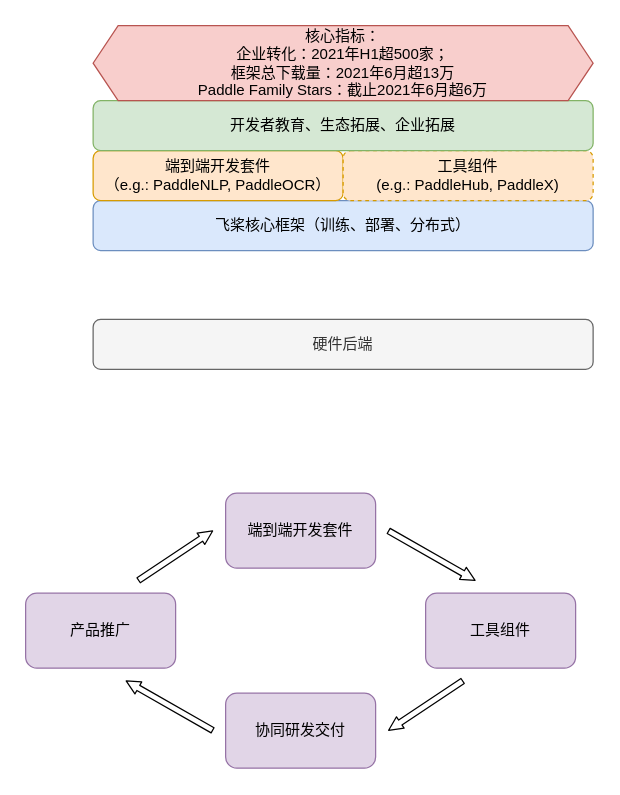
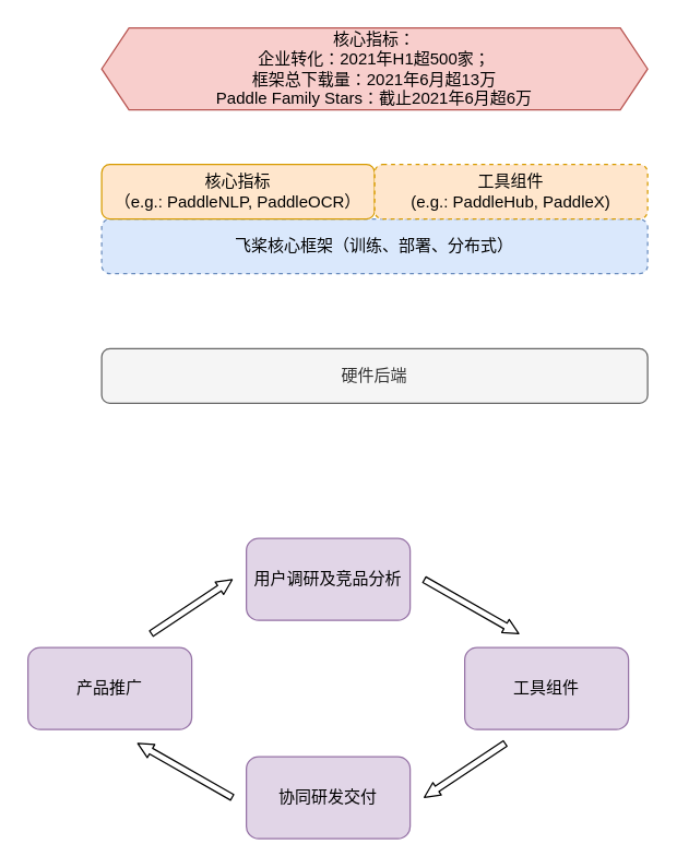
  <mxCell id="0" />
  <mxCell id="1" parent="0" />
  <mxCell id="2" value="硬件后端" style="rounded=1;whiteSpace=wrap;html=1;fillColor=#f5f5f5;strokeColor=#666666;fontColor=#333333;" parent="1" vertex="1"><mxGeometry x="74" y="255" width="400" height="40" as="geometry" /></mxCell>
- <mxCell id="3" value="飞桨核心框架（训练、部署、分布式）" style="rounded=1;whiteSpace=wrap;html=1;fillColor=#dae8fc;strokeColor=#6c8ebf;" parent="1" vertex="1"><mxGeometry x="74" y="160" width="400" height="40" as="geometry" /></mxCell>
- <mxCell id="4" value="端到端开发套件&lt;br&gt;（e.g.: PaddleNLP, PaddleOCR）" style="rounded=1;whiteSpace=wrap;html=1;fillColor=#ffe6cc;strokeColor=#d79b00;" parent="1" vertex="1"><mxGeometry x="74" y="120" width="200" height="40" as="geometry" /></mxCell>
+ <mxCell id="3" value="飞桨核心框架（训练、部署、分布式）" style="rounded=1;whiteSpace=wrap;html=1;fillColor=#dae8fc;strokeColor=#6c8ebf;dashed=1;" parent="1" vertex="1"><mxGeometry x="74" y="160" width="400" height="40" as="geometry" /></mxCell>
+ <mxCell id="4" value="核心指标&lt;br&gt;（e.g.: PaddleNLP, PaddleOCR）" style="rounded=1;whiteSpace=wrap;html=1;fillColor=#ffe6cc;strokeColor=#d79b00;" parent="1" vertex="1"><mxGeometry x="74" y="120" width="200" height="40" as="geometry" /></mxCell>
  <mxCell id="5" value="工具组件&lt;br&gt;(e.g.: PaddleHub, PaddleX)" style="rounded=1;whiteSpace=wrap;html=1;fillColor=#ffe6cc;strokeColor=#d79b00;dashed=1;" parent="1" vertex="1"><mxGeometry x="274" y="120" width="200" height="40" as="geometry" /></mxCell>
- <mxCell id="6" value="开发者教育、生态拓展、企业拓展" style="rounded=1;whiteSpace=wrap;html=1;fillColor=#d5e8d4;strokeColor=#82b366;" parent="1" vertex="1"><mxGeometry x="74" y="80" width="400" height="40" as="geometry" /></mxCell>
  <mxCell id="7" value="核心指标：&lt;br&gt;企业转化：2021年H1超500家；&lt;br&gt;框架总下载量：2021年6月超13万&lt;br&gt;Paddle Family Stars：截止2021年6月超6万" style="shape=hexagon;perimeter=hexagonPerimeter2;whiteSpace=wrap;html=1;fixedSize=1;fillColor=#f8cecc;strokeColor=#b85450;" vertex="1" parent="1"><mxGeometry x="74" y="20" width="400" height="60" as="geometry" /></mxCell>
- <mxCell id="8" value="端到端开发套件" style="rounded=1;whiteSpace=wrap;html=1;fillColor=#e1d5e7;strokeColor=#9673a6;" vertex="1" parent="1"><mxGeometry x="180" y="394" width="120" height="60" as="geometry" /></mxCell>
+ <mxCell id="8" value="用户调研及竞品分析" style="rounded=1;whiteSpace=wrap;html=1;fillColor=#e1d5e7;strokeColor=#9673a6;" vertex="1" parent="1"><mxGeometry x="180" y="394" width="120" height="60" as="geometry" /></mxCell>
  <mxCell id="9" value="工具组件" style="rounded=1;whiteSpace=wrap;html=1;fillColor=#e1d5e7;strokeColor=#9673a6;" vertex="1" parent="1"><mxGeometry x="340" y="474" width="120" height="60" as="geometry" /></mxCell>
  <mxCell id="10" value="协同研发交付" style="rounded=1;whiteSpace=wrap;html=1;fillColor=#e1d5e7;strokeColor=#9673a6;" vertex="1" parent="1"><mxGeometry x="180" y="554" width="120" height="60" as="geometry" /></mxCell>
  <mxCell id="11" value="产品推广" style="rounded=1;whiteSpace=wrap;html=1;fillColor=#e1d5e7;strokeColor=#9673a6;" vertex="1" parent="1"><mxGeometry x="20" y="474" width="120" height="60" as="geometry" /></mxCell>
  <mxCell id="12" value="" style="shape=flexArrow;endArrow=classic;html=1;width=4.698;endSize=3.401;endWidth=5.275;" edge="1" parent="1"><mxGeometry width="50" height="50" relative="1" as="geometry"><mxPoint x="310" y="424" as="sourcePoint" /><mxPoint x="380" y="464" as="targetPoint" /></mxGeometry></mxCell>
  <mxCell id="13" value="" style="shape=flexArrow;endArrow=classic;html=1;width=4.698;endSize=3.401;endWidth=5.275;" edge="1" parent="1"><mxGeometry width="50" height="50" relative="1" as="geometry"><mxPoint x="370" y="544" as="sourcePoint" /><mxPoint x="310" y="584" as="targetPoint" /></mxGeometry></mxCell>
  <mxCell id="14" value="" style="shape=flexArrow;endArrow=classic;html=1;width=4.698;endSize=3.401;endWidth=5.275;" edge="1" parent="1"><mxGeometry width="50" height="50" relative="1" as="geometry"><mxPoint x="170" y="584" as="sourcePoint" /><mxPoint x="100" y="544" as="targetPoint" /></mxGeometry></mxCell>
  <mxCell id="15" value="" style="shape=flexArrow;endArrow=classic;html=1;width=4.698;endSize=3.401;endWidth=5.275;" edge="1" parent="1"><mxGeometry width="50" height="50" relative="1" as="geometry"><mxPoint x="110" y="464" as="sourcePoint" /><mxPoint x="170" y="424" as="targetPoint" /></mxGeometry></mxCell>
